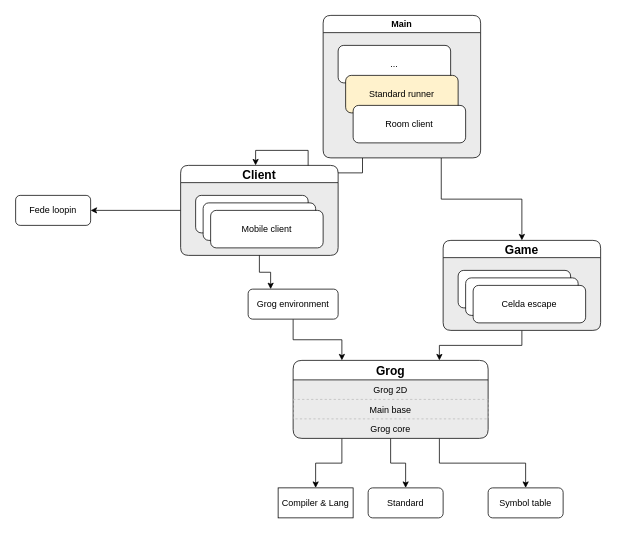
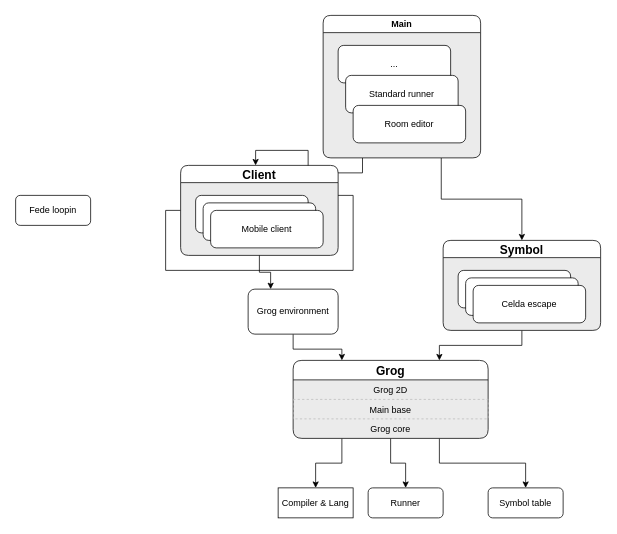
  <mxCell id="0" />
  <mxCell id="1" parent="0" />
  <mxCell id="2" style="edgeStyle=orthogonalEdgeStyle;rounded=0;orthogonalLoop=1;jettySize=auto;html=1;exitX=0.75;exitY=1;exitDx=0;exitDy=0;entryX=0.5;entryY=0;entryDx=0;entryDy=0;" parent="1" source="18" target="9" edge="1"><mxGeometry relative="1" as="geometry"><mxPoint x="597.5" y="260" as="sourcePoint" /></mxGeometry></mxCell>
  <mxCell id="3" style="edgeStyle=orthogonalEdgeStyle;rounded=0;orthogonalLoop=1;jettySize=auto;html=1;exitX=0.25;exitY=1;exitDx=0;exitDy=0;entryX=0.476;entryY=0;entryDx=0;entryDy=0;entryPerimeter=0;" parent="1" source="18" target="14" edge="1"><mxGeometry relative="1" as="geometry"><mxPoint x="522.5" y="260" as="sourcePoint" /></mxGeometry></mxCell>
  <mxCell id="4" style="edgeStyle=orthogonalEdgeStyle;rounded=0;orthogonalLoop=1;jettySize=auto;html=1;exitX=0.5;exitY=1;exitDx=0;exitDy=0;entryX=0.25;entryY=0;entryDx=0;entryDy=0;" parent="1" source="30" target="26" edge="1"><mxGeometry relative="1" as="geometry"><mxPoint x="375" y="420" as="sourcePoint" /><mxPoint x="457.5" y="520" as="targetPoint" /></mxGeometry></mxCell>
  <mxCell id="5" value="&lt;span style=&quot;background-color: rgb(255 , 255 , 255)&quot;&gt;Compiler &amp;amp; Lang&lt;/span&gt;" style="whiteSpace=wrap;html=1;rounded=0;" parent="1" vertex="1"><mxGeometry x="370" y="650" width="100" height="40" as="geometry" /></mxCell>
  <mxCell id="6" value="Symbol table" style="rounded=1;whiteSpace=wrap;html=1;" parent="1" vertex="1"><mxGeometry x="650" y="650" width="100" height="40" as="geometry" /></mxCell>
- <mxCell id="7" value="Standard" style="rounded=1;whiteSpace=wrap;html=1;" parent="1" vertex="1"><mxGeometry x="490" y="650" width="100" height="40" as="geometry" /></mxCell>
+ <mxCell id="7" value="Runner" style="rounded=1;whiteSpace=wrap;html=1;" parent="1" vertex="1"><mxGeometry x="490" y="650" width="100" height="40" as="geometry" /></mxCell>
  <mxCell id="8" style="edgeStyle=orthogonalEdgeStyle;rounded=0;orthogonalLoop=1;jettySize=auto;html=1;exitX=0.5;exitY=1;exitDx=0;exitDy=0;entryX=0.75;entryY=0;entryDx=0;entryDy=0;" parent="1" source="9" target="26" edge="1"><mxGeometry relative="1" as="geometry"><mxPoint x="592.5" y="520" as="targetPoint" /></mxGeometry></mxCell>
- <mxCell id="9" value="Game" style="swimlane;rounded=1;shadow=0;glass=0;comic=0;strokeColor=#000000;fillColor=#ffffff;gradientColor=none;fontSize=16;swimlaneFillColor=#EBEBEB;" parent="1" vertex="1"><mxGeometry x="590" y="320" width="210" height="120" as="geometry" /></mxCell>
+ <mxCell id="9" value="Symbol" style="swimlane;rounded=1;shadow=0;glass=0;comic=0;strokeColor=#000000;fillColor=#ffffff;gradientColor=none;fontSize=16;swimlaneFillColor=#EBEBEB;" parent="1" vertex="1"><mxGeometry x="590" y="320" width="210" height="120" as="geometry" /></mxCell>
  <mxCell id="10" value="" style="rounded=1;whiteSpace=wrap;html=1;" parent="9" vertex="1"><mxGeometry x="20" y="40" width="150" height="50" as="geometry" /></mxCell>
  <mxCell id="11" value="" style="rounded=1;whiteSpace=wrap;html=1;" parent="9" vertex="1"><mxGeometry x="30" y="50" width="150" height="50" as="geometry" /></mxCell>
  <mxCell id="12" value="Celda escape" style="rounded=1;whiteSpace=wrap;html=1;" parent="9" vertex="1"><mxGeometry x="40" y="60" width="150" height="50" as="geometry" /></mxCell>
- <mxCell id="13" style="edgeStyle=orthogonalEdgeStyle;rounded=0;orthogonalLoop=1;jettySize=auto;html=1;exitX=0;exitY=0.5;exitDx=0;exitDy=0;entryX=1;entryY=0.5;entryDx=0;entryDy=0;fontSize=16;" parent="1" source="14" target="25" edge="1"><mxGeometry relative="1" as="geometry" /></mxCell>
+ <mxCell id="13" style="edgeStyle=orthogonalEdgeStyle;rounded=0;orthogonalLoop=1;jettySize=auto;html=1;exitX=0;exitY=0.5;exitDx=0;exitDy=0;fontSize=16;" parent="1" source="14" target="17" edge="1"><mxGeometry relative="1" as="geometry" /></mxCell>
  <mxCell id="14" value="Client" style="swimlane;rounded=1;shadow=0;glass=0;comic=0;strokeColor=#000000;fillColor=#ffffff;gradientColor=none;startSize=23;fontSize=16;swimlaneFillColor=#EBEBEB;" parent="1" vertex="1"><mxGeometry x="240" y="220" width="210" height="120" as="geometry"><mxRectangle x="250" y="400" width="80" height="23" as="alternateBounds" /></mxGeometry></mxCell>
  <mxCell id="15" value="" style="rounded=1;whiteSpace=wrap;html=1;" parent="14" vertex="1"><mxGeometry x="20" y="40" width="150" height="50" as="geometry" /></mxCell>
  <mxCell id="16" value="" style="rounded=1;whiteSpace=wrap;html=1;" parent="14" vertex="1"><mxGeometry x="30" y="50" width="150" height="50" as="geometry" /></mxCell>
  <mxCell id="17" value="Mobile client" style="rounded=1;whiteSpace=wrap;html=1;" parent="14" vertex="1"><mxGeometry x="40" y="60" width="150" height="50" as="geometry" /></mxCell>
  <mxCell id="18" value="Main" style="swimlane;rounded=1;shadow=0;glass=0;comic=0;strokeColor=#000000;fillColor=#ffffff;gradientColor=none;swimlaneFillColor=#EBEBEB;" parent="1" vertex="1"><mxGeometry x="430" y="20" width="210" height="190" as="geometry" /></mxCell>
  <mxCell id="19" value="..." style="rounded=1;whiteSpace=wrap;html=1;" parent="18" vertex="1"><mxGeometry x="20" y="40" width="150" height="50" as="geometry" /></mxCell>
- <mxCell id="20" value="Standard runner" style="rounded=1;whiteSpace=wrap;html=1;fillColor=#fff2cc;" parent="18" vertex="1"><mxGeometry x="30" y="80" width="150" height="50" as="geometry" /></mxCell>
- <mxCell id="21" value="Room client" style="rounded=1;whiteSpace=wrap;html=1;" parent="18" vertex="1"><mxGeometry x="40" y="120" width="150" height="50" as="geometry" /></mxCell>
+ <mxCell id="20" value="Standard runner" style="rounded=1;whiteSpace=wrap;html=1;" parent="18" vertex="1"><mxGeometry x="30" y="80" width="150" height="50" as="geometry" /></mxCell>
+ <mxCell id="21" value="Room editor" style="rounded=1;whiteSpace=wrap;html=1;" parent="18" vertex="1"><mxGeometry x="40" y="120" width="150" height="50" as="geometry" /></mxCell>
  <mxCell id="22" style="edgeStyle=orthogonalEdgeStyle;rounded=0;orthogonalLoop=1;jettySize=auto;html=1;exitX=0.25;exitY=1;exitDx=0;exitDy=0;entryX=0.5;entryY=0;entryDx=0;entryDy=0;fontSize=16;" parent="1" source="26" target="5" edge="1"><mxGeometry relative="1" as="geometry" /></mxCell>
  <mxCell id="23" style="edgeStyle=orthogonalEdgeStyle;rounded=0;orthogonalLoop=1;jettySize=auto;html=1;exitX=0.5;exitY=1;exitDx=0;exitDy=0;entryX=0.5;entryY=0;entryDx=0;entryDy=0;fontSize=16;" parent="1" source="26" target="7" edge="1"><mxGeometry relative="1" as="geometry" /></mxCell>
  <mxCell id="24" style="edgeStyle=orthogonalEdgeStyle;rounded=0;orthogonalLoop=1;jettySize=auto;html=1;exitX=0.75;exitY=1;exitDx=0;exitDy=0;entryX=0.5;entryY=0;entryDx=0;entryDy=0;fontSize=16;" parent="1" source="26" target="6" edge="1"><mxGeometry relative="1" as="geometry" /></mxCell>
  <mxCell id="25" value="Fede loopin" style="rounded=1;whiteSpace=wrap;html=1;" parent="1" vertex="1"><mxGeometry x="20" y="260" width="100" height="40" as="geometry" /></mxCell>
  <mxCell id="26" value="Grog" style="swimlane;fontStyle=1;childLayout=stackLayout;horizontal=1;startSize=26;fillColor=#ffffff;horizontalStack=0;resizeParent=1;resizeParentMax=0;resizeLast=0;collapsible=1;marginBottom=0;rounded=1;shadow=0;glass=0;comic=0;strokeColor=#000000;fontSize=16;swimlaneLine=1;swimlaneFillColor=#EBEBEB;" parent="1" vertex="1"><mxGeometry x="390" y="480" width="260" height="104" as="geometry" /></mxCell>
  <mxCell id="27" value="Grog 2D" style="text;strokeColor=none;fillColor=none;align=center;verticalAlign=top;spacingLeft=4;spacingRight=4;overflow=hidden;rotatable=0;points=[[0,0.5],[1,0.5]];portConstraint=eastwest;perimeterSpacing=0;strokeWidth=1;dashed=1;" parent="26" vertex="1"><mxGeometry y="26" width="260" height="26" as="geometry" /></mxCell>
  <mxCell id="28" value="Main base" style="text;strokeColor=#BABABA;fillColor=none;align=center;verticalAlign=top;spacingLeft=4;spacingRight=4;overflow=hidden;rotatable=0;points=[[0,0.5],[1,0.5]];portConstraint=eastwest;perimeterSpacing=0;strokeWidth=1;dashed=1;" parent="26" vertex="1"><mxGeometry y="52" width="260" height="26" as="geometry" /></mxCell>
  <mxCell id="29" value="Grog core" style="text;strokeColor=none;fillColor=none;align=center;verticalAlign=top;spacingLeft=4;spacingRight=4;overflow=hidden;rotatable=0;points=[[0,0.5],[1,0.5]];portConstraint=eastwest;perimeterSpacing=0;strokeWidth=1;dashed=1;" parent="26" vertex="1"><mxGeometry y="78" width="260" height="26" as="geometry" /></mxCell>
- <mxCell id="30" value="Grog environment" style="rounded=1;whiteSpace=wrap;html=1;" vertex="1" parent="1"><mxGeometry x="330" y="385" width="120" height="40" as="geometry" /></mxCell>
+ <mxCell id="30" value="Grog environment" style="rounded=1;whiteSpace=wrap;html=1;" vertex="1" parent="1"><mxGeometry x="330" y="385" width="120" height="60" as="geometry" /></mxCell>
  <mxCell id="31" style="edgeStyle=orthogonalEdgeStyle;rounded=0;orthogonalLoop=1;jettySize=auto;html=1;exitX=0.5;exitY=1;exitDx=0;exitDy=0;entryX=0.25;entryY=0;entryDx=0;entryDy=0;" edge="1" parent="1" source="14" target="30"><mxGeometry relative="1" as="geometry"><mxPoint x="345" y="340" as="sourcePoint" /><mxPoint x="455" y="480" as="targetPoint" /></mxGeometry></mxCell>
